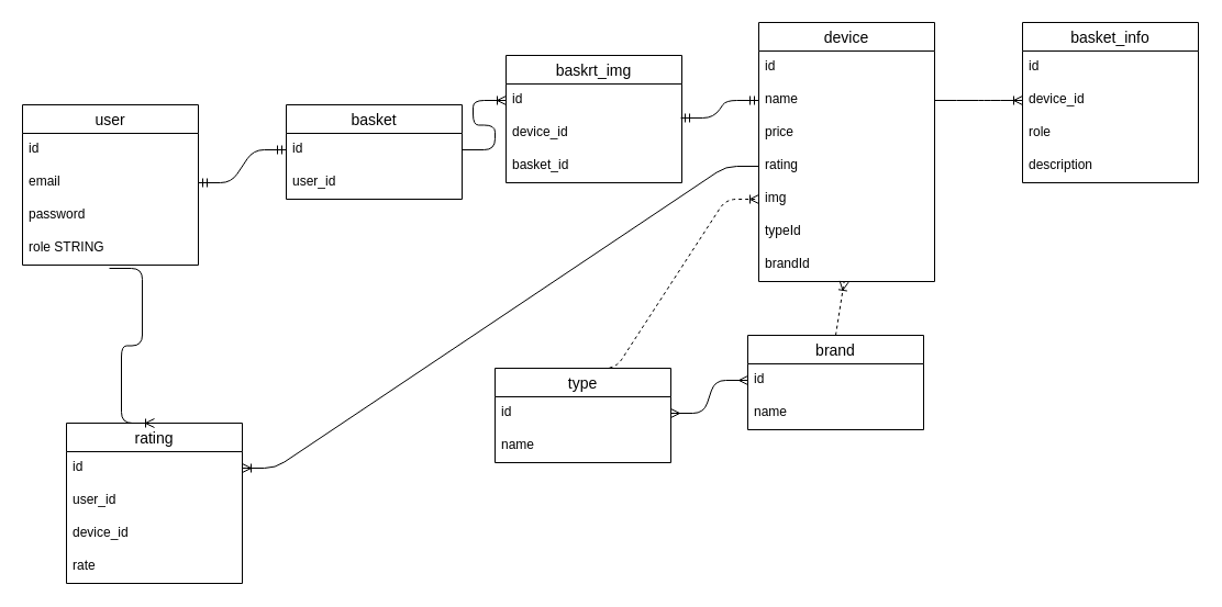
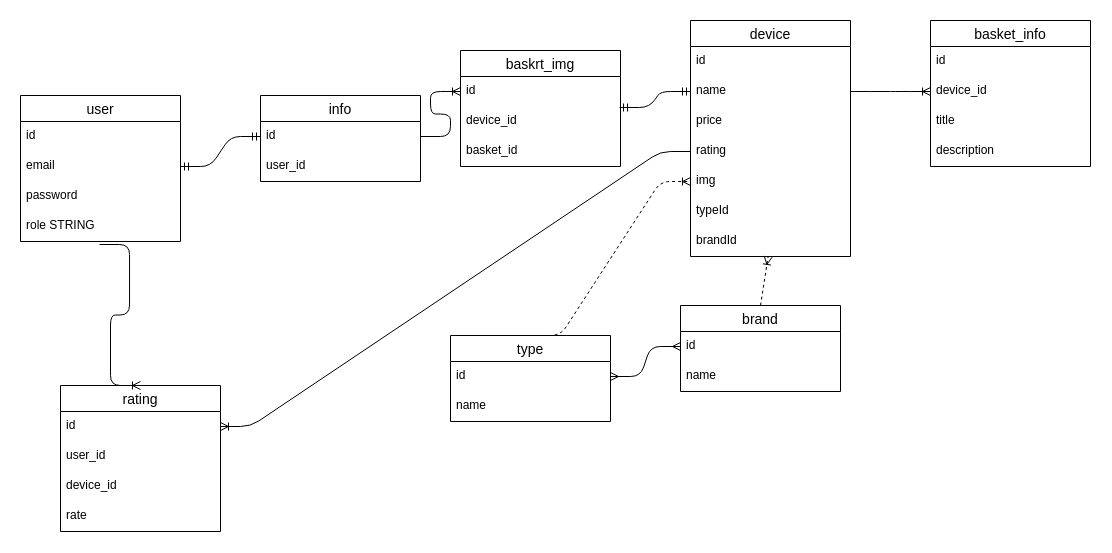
  <mxCell id="0" />
  <mxCell id="1" parent="0" />
  <mxCell id="2" value="user" style="swimlane;fontStyle=0;childLayout=stackLayout;horizontal=1;startSize=26;horizontalStack=0;resizeParent=1;resizeParentMax=0;resizeLast=0;collapsible=1;marginBottom=0;align=center;fontSize=14;" vertex="1" parent="1"><mxGeometry x="20" y="95" width="160" height="146" as="geometry" /></mxCell>
  <mxCell id="3" value="id" style="text;strokeColor=none;fillColor=none;spacingLeft=4;spacingRight=4;overflow=hidden;rotatable=0;points=[[0,0.5],[1,0.5]];portConstraint=eastwest;fontSize=12;" vertex="1" parent="2"><mxGeometry y="26" width="160" height="30" as="geometry" /></mxCell>
  <mxCell id="4" value="email" style="text;strokeColor=none;fillColor=none;spacingLeft=4;spacingRight=4;overflow=hidden;rotatable=0;points=[[0,0.5],[1,0.5]];portConstraint=eastwest;fontSize=12;" vertex="1" parent="2"><mxGeometry y="56" width="160" height="30" as="geometry" /></mxCell>
  <mxCell id="5" value="password" style="text;strokeColor=none;fillColor=none;spacingLeft=4;spacingRight=4;overflow=hidden;rotatable=0;points=[[0,0.5],[1,0.5]];portConstraint=eastwest;fontSize=12;" vertex="1" parent="2"><mxGeometry y="86" width="160" height="30" as="geometry" /></mxCell>
  <mxCell id="6" value="role STRING" style="text;strokeColor=none;fillColor=none;spacingLeft=4;spacingRight=4;overflow=hidden;rotatable=0;points=[[0,0.5],[1,0.5]];portConstraint=eastwest;fontSize=12;" vertex="1" parent="2"><mxGeometry y="116" width="160" height="30" as="geometry" /></mxCell>
- <mxCell id="7" value="basket" style="swimlane;fontStyle=0;childLayout=stackLayout;horizontal=1;startSize=26;horizontalStack=0;resizeParent=1;resizeParentMax=0;resizeLast=0;collapsible=1;marginBottom=0;align=center;fontSize=14;" vertex="1" parent="1"><mxGeometry x="260" y="95" width="160" height="86" as="geometry" /></mxCell>
+ <mxCell id="7" value="info" style="swimlane;fontStyle=0;childLayout=stackLayout;horizontal=1;startSize=26;horizontalStack=0;resizeParent=1;resizeParentMax=0;resizeLast=0;collapsible=1;marginBottom=0;align=center;fontSize=14;" vertex="1" parent="1"><mxGeometry x="260" y="95" width="160" height="86" as="geometry" /></mxCell>
  <mxCell id="8" value="id" style="text;strokeColor=none;fillColor=none;spacingLeft=4;spacingRight=4;overflow=hidden;rotatable=0;points=[[0,0.5],[1,0.5]];portConstraint=eastwest;fontSize=12;" vertex="1" parent="7"><mxGeometry y="26" width="160" height="30" as="geometry" /></mxCell>
  <mxCell id="9" value="user_id" style="text;strokeColor=none;fillColor=none;spacingLeft=4;spacingRight=4;overflow=hidden;rotatable=0;points=[[0,0.5],[1,0.5]];portConstraint=eastwest;fontSize=12;" vertex="1" parent="7"><mxGeometry y="56" width="160" height="30" as="geometry" /></mxCell>
  <mxCell id="10" value="" style="edgeStyle=entityRelationEdgeStyle;fontSize=12;html=1;endArrow=ERmandOne;startArrow=ERmandOne;exitX=1;exitY=0.5;exitDx=0;exitDy=0;entryX=0;entryY=0.5;entryDx=0;entryDy=0;" edge="1" parent="1" source="4" target="8"><mxGeometry width="100" height="100" relative="1" as="geometry"><mxPoint x="340" y="365" as="sourcePoint" /><mxPoint x="440" y="265" as="targetPoint" /></mxGeometry></mxCell>
  <mxCell id="11" value="device" style="swimlane;fontStyle=0;childLayout=stackLayout;horizontal=1;startSize=26;horizontalStack=0;resizeParent=1;resizeParentMax=0;resizeLast=0;collapsible=1;marginBottom=0;align=center;fontSize=14;" vertex="1" parent="1"><mxGeometry x="690" y="20" width="160" height="236" as="geometry" /></mxCell>
  <mxCell id="12" value="id" style="text;strokeColor=none;fillColor=none;spacingLeft=4;spacingRight=4;overflow=hidden;rotatable=0;points=[[0,0.5],[1,0.5]];portConstraint=eastwest;fontSize=12;" vertex="1" parent="11"><mxGeometry y="26" width="160" height="30" as="geometry" /></mxCell>
  <mxCell id="13" value="name" style="text;strokeColor=none;fillColor=none;spacingLeft=4;spacingRight=4;overflow=hidden;rotatable=0;points=[[0,0.5],[1,0.5]];portConstraint=eastwest;fontSize=12;" vertex="1" parent="11"><mxGeometry y="56" width="160" height="30" as="geometry" /></mxCell>
  <mxCell id="14" value="price" style="text;strokeColor=none;fillColor=none;spacingLeft=4;spacingRight=4;overflow=hidden;rotatable=0;points=[[0,0.5],[1,0.5]];portConstraint=eastwest;fontSize=12;" vertex="1" parent="11"><mxGeometry y="86" width="160" height="30" as="geometry" /></mxCell>
  <mxCell id="15" value="rating" style="text;strokeColor=none;fillColor=none;spacingLeft=4;spacingRight=4;overflow=hidden;rotatable=0;points=[[0,0.5],[1,0.5]];portConstraint=eastwest;fontSize=12;" vertex="1" parent="11"><mxGeometry y="116" width="160" height="30" as="geometry" /></mxCell>
  <mxCell id="16" value="img" style="text;strokeColor=none;fillColor=none;spacingLeft=4;spacingRight=4;overflow=hidden;rotatable=0;points=[[0,0.5],[1,0.5]];portConstraint=eastwest;fontSize=12;" vertex="1" parent="11"><mxGeometry y="146" width="160" height="30" as="geometry" /></mxCell>
  <mxCell id="17" value="typeId" style="text;strokeColor=none;fillColor=none;spacingLeft=4;spacingRight=4;overflow=hidden;rotatable=0;points=[[0,0.5],[1,0.5]];portConstraint=eastwest;fontSize=12;" vertex="1" parent="11"><mxGeometry y="176" width="160" height="30" as="geometry" /></mxCell>
  <mxCell id="18" value="brandId" style="text;strokeColor=none;fillColor=none;spacingLeft=4;spacingRight=4;overflow=hidden;rotatable=0;points=[[0,0.5],[1,0.5]];portConstraint=eastwest;fontSize=12;" vertex="1" parent="11"><mxGeometry y="206" width="160" height="30" as="geometry" /></mxCell>
  <mxCell id="19" value="type" style="swimlane;fontStyle=0;childLayout=stackLayout;horizontal=1;startSize=26;horizontalStack=0;resizeParent=1;resizeParentMax=0;resizeLast=0;collapsible=1;marginBottom=0;align=center;fontSize=14;" vertex="1" parent="1"><mxGeometry x="450" y="335" width="160" height="86" as="geometry" /></mxCell>
  <mxCell id="20" value="id" style="text;strokeColor=none;fillColor=none;spacingLeft=4;spacingRight=4;overflow=hidden;rotatable=0;points=[[0,0.5],[1,0.5]];portConstraint=eastwest;fontSize=12;" vertex="1" parent="19"><mxGeometry y="26" width="160" height="30" as="geometry" /></mxCell>
  <mxCell id="21" value="name" style="text;strokeColor=none;fillColor=none;spacingLeft=4;spacingRight=4;overflow=hidden;rotatable=0;points=[[0,0.5],[1,0.5]];portConstraint=eastwest;fontSize=12;" vertex="1" parent="19"><mxGeometry y="56" width="160" height="30" as="geometry" /></mxCell>
  <mxCell id="22" value="brand" style="swimlane;fontStyle=0;childLayout=stackLayout;horizontal=1;startSize=26;horizontalStack=0;resizeParent=1;resizeParentMax=0;resizeLast=0;collapsible=1;marginBottom=0;align=center;fontSize=14;" vertex="1" parent="1"><mxGeometry x="680" y="305" width="160" height="86" as="geometry" /></mxCell>
  <mxCell id="23" value="id" style="text;strokeColor=none;fillColor=none;spacingLeft=4;spacingRight=4;overflow=hidden;rotatable=0;points=[[0,0.5],[1,0.5]];portConstraint=eastwest;fontSize=12;" vertex="1" parent="22"><mxGeometry y="26" width="160" height="30" as="geometry" /></mxCell>
  <mxCell id="24" value="name" style="text;strokeColor=none;fillColor=none;spacingLeft=4;spacingRight=4;overflow=hidden;rotatable=0;points=[[0,0.5],[1,0.5]];portConstraint=eastwest;fontSize=12;" vertex="1" parent="22"><mxGeometry y="56" width="160" height="30" as="geometry" /></mxCell>
  <mxCell id="25" value="" style="edgeStyle=entityRelationEdgeStyle;fontSize=12;html=1;endArrow=ERoneToMany;exitX=0.5;exitY=0;exitDx=0;exitDy=0;entryX=0;entryY=0.5;entryDx=0;entryDy=0;dashed=1;" edge="1" parent="1" source="19" target="16"><mxGeometry width="100" height="100" relative="1" as="geometry"><mxPoint x="340" y="365" as="sourcePoint" /><mxPoint x="440" y="265" as="targetPoint" /></mxGeometry></mxCell>
  <mxCell id="26" value="" style="fontSize=12;html=1;endArrow=ERoneToMany;exitX=0.5;exitY=0;exitDx=0;exitDy=0;dashed=1;" edge="1" parent="1" source="22" target="18"><mxGeometry width="100" height="100" relative="1" as="geometry"><mxPoint x="340" y="365" as="sourcePoint" /><mxPoint x="440" y="265" as="targetPoint" /></mxGeometry></mxCell>
  <mxCell id="27" value="" style="edgeStyle=entityRelationEdgeStyle;fontSize=12;html=1;endArrow=ERmany;startArrow=ERmany;exitX=1;exitY=0.5;exitDx=0;exitDy=0;entryX=0;entryY=0.5;entryDx=0;entryDy=0;" edge="1" parent="1" source="20" target="23"><mxGeometry width="100" height="100" relative="1" as="geometry"><mxPoint x="340" y="365" as="sourcePoint" /><mxPoint x="440" y="265" as="targetPoint" /></mxGeometry></mxCell>
  <mxCell id="28" value="basket_info" style="swimlane;fontStyle=0;childLayout=stackLayout;horizontal=1;startSize=26;horizontalStack=0;resizeParent=1;resizeParentMax=0;resizeLast=0;collapsible=1;marginBottom=0;align=center;fontSize=14;" vertex="1" parent="1"><mxGeometry x="930" y="20" width="160" height="146" as="geometry" /></mxCell>
  <mxCell id="29" value="id" style="text;strokeColor=none;fillColor=none;spacingLeft=4;spacingRight=4;overflow=hidden;rotatable=0;points=[[0,0.5],[1,0.5]];portConstraint=eastwest;fontSize=12;" vertex="1" parent="28"><mxGeometry y="26" width="160" height="30" as="geometry" /></mxCell>
  <mxCell id="30" value="device_id" style="text;strokeColor=none;fillColor=none;spacingLeft=4;spacingRight=4;overflow=hidden;rotatable=0;points=[[0,0.5],[1,0.5]];portConstraint=eastwest;fontSize=12;" vertex="1" parent="28"><mxGeometry y="56" width="160" height="30" as="geometry" /></mxCell>
- <mxCell id="31" value="role" style="text;strokeColor=none;fillColor=none;spacingLeft=4;spacingRight=4;overflow=hidden;rotatable=0;points=[[0,0.5],[1,0.5]];portConstraint=eastwest;fontSize=12;" vertex="1" parent="28"><mxGeometry y="86" width="160" height="30" as="geometry" /></mxCell>
+ <mxCell id="31" value="title" style="text;strokeColor=none;fillColor=none;spacingLeft=4;spacingRight=4;overflow=hidden;rotatable=0;points=[[0,0.5],[1,0.5]];portConstraint=eastwest;fontSize=12;" vertex="1" parent="28"><mxGeometry y="86" width="160" height="30" as="geometry" /></mxCell>
  <mxCell id="32" value="description" style="text;strokeColor=none;fillColor=none;spacingLeft=4;spacingRight=4;overflow=hidden;rotatable=0;points=[[0,0.5],[1,0.5]];portConstraint=eastwest;fontSize=12;" vertex="1" parent="28"><mxGeometry y="116" width="160" height="30" as="geometry" /></mxCell>
  <mxCell id="33" value="" style="edgeStyle=entityRelationEdgeStyle;fontSize=12;html=1;endArrow=ERoneToMany;exitX=1;exitY=0.5;exitDx=0;exitDy=0;entryX=0;entryY=0.5;entryDx=0;entryDy=0;" edge="1" parent="1" source="13" target="30"><mxGeometry width="100" height="100" relative="1" as="geometry"><mxPoint x="340" y="365" as="sourcePoint" /><mxPoint x="440" y="265" as="targetPoint" /></mxGeometry></mxCell>
  <mxCell id="34" value="baskrt_img" style="swimlane;fontStyle=0;childLayout=stackLayout;horizontal=1;startSize=26;horizontalStack=0;resizeParent=1;resizeParentMax=0;resizeLast=0;collapsible=1;marginBottom=0;align=center;fontSize=14;" vertex="1" parent="1"><mxGeometry x="460" y="50" width="160" height="116" as="geometry" /></mxCell>
  <mxCell id="35" value="id" style="text;strokeColor=none;fillColor=none;spacingLeft=4;spacingRight=4;overflow=hidden;rotatable=0;points=[[0,0.5],[1,0.5]];portConstraint=eastwest;fontSize=12;" vertex="1" parent="34"><mxGeometry y="26" width="160" height="30" as="geometry" /></mxCell>
  <mxCell id="36" value="device_id" style="text;strokeColor=none;fillColor=none;spacingLeft=4;spacingRight=4;overflow=hidden;rotatable=0;points=[[0,0.5],[1,0.5]];portConstraint=eastwest;fontSize=12;" vertex="1" parent="34"><mxGeometry y="56" width="160" height="30" as="geometry" /></mxCell>
  <mxCell id="37" value="basket_id" style="text;strokeColor=none;fillColor=none;spacingLeft=4;spacingRight=4;overflow=hidden;rotatable=0;points=[[0,0.5],[1,0.5]];portConstraint=eastwest;fontSize=12;" vertex="1" parent="34"><mxGeometry y="86" width="160" height="30" as="geometry" /></mxCell>
  <mxCell id="38" value="" style="edgeStyle=entityRelationEdgeStyle;fontSize=12;html=1;endArrow=ERoneToMany;exitX=1;exitY=0.5;exitDx=0;exitDy=0;entryX=0;entryY=0.5;entryDx=0;entryDy=0;" edge="1" parent="1" source="8" target="35"><mxGeometry width="100" height="100" relative="1" as="geometry"><mxPoint x="340" y="365" as="sourcePoint" /><mxPoint x="440" y="265" as="targetPoint" /></mxGeometry></mxCell>
  <mxCell id="39" value="" style="edgeStyle=entityRelationEdgeStyle;fontSize=12;html=1;endArrow=ERmandOne;startArrow=ERmandOne;exitX=0.994;exitY=1.033;exitDx=0;exitDy=0;exitPerimeter=0;entryX=0;entryY=0.5;entryDx=0;entryDy=0;" edge="1" parent="1" source="35" target="13"><mxGeometry width="100" height="100" relative="1" as="geometry"><mxPoint x="340" y="365" as="sourcePoint" /><mxPoint x="440" y="265" as="targetPoint" /></mxGeometry></mxCell>
  <mxCell id="40" value="rating" style="swimlane;fontStyle=0;childLayout=stackLayout;horizontal=1;startSize=26;horizontalStack=0;resizeParent=1;resizeParentMax=0;resizeLast=0;collapsible=1;marginBottom=0;align=center;fontSize=14;" vertex="1" parent="1"><mxGeometry x="60" y="385" width="160" height="146" as="geometry" /></mxCell>
  <mxCell id="41" value="id" style="text;strokeColor=none;fillColor=none;spacingLeft=4;spacingRight=4;overflow=hidden;rotatable=0;points=[[0,0.5],[1,0.5]];portConstraint=eastwest;fontSize=12;" vertex="1" parent="40"><mxGeometry y="26" width="160" height="30" as="geometry" /></mxCell>
  <mxCell id="42" value="user_id" style="text;strokeColor=none;fillColor=none;spacingLeft=4;spacingRight=4;overflow=hidden;rotatable=0;points=[[0,0.5],[1,0.5]];portConstraint=eastwest;fontSize=12;" vertex="1" parent="40"><mxGeometry y="56" width="160" height="30" as="geometry" /></mxCell>
  <mxCell id="43" value="device_id" style="text;strokeColor=none;fillColor=none;spacingLeft=4;spacingRight=4;overflow=hidden;rotatable=0;points=[[0,0.5],[1,0.5]];portConstraint=eastwest;fontSize=12;" vertex="1" parent="40"><mxGeometry y="86" width="160" height="30" as="geometry" /></mxCell>
  <mxCell id="44" value="rate" style="text;strokeColor=none;fillColor=none;spacingLeft=4;spacingRight=4;overflow=hidden;rotatable=0;points=[[0,0.5],[1,0.5]];portConstraint=eastwest;fontSize=12;" vertex="1" parent="40"><mxGeometry y="116" width="160" height="30" as="geometry" /></mxCell>
  <mxCell id="45" value="" style="edgeStyle=entityRelationEdgeStyle;fontSize=12;html=1;endArrow=ERoneToMany;exitX=0.494;exitY=1.1;exitDx=0;exitDy=0;exitPerimeter=0;entryX=0.5;entryY=0;entryDx=0;entryDy=0;" edge="1" parent="1" source="6" target="40"><mxGeometry width="100" height="100" relative="1" as="geometry"><mxPoint x="340" y="365" as="sourcePoint" /><mxPoint x="440" y="265" as="targetPoint" /></mxGeometry></mxCell>
  <mxCell id="46" value="" style="edgeStyle=entityRelationEdgeStyle;fontSize=12;html=1;endArrow=ERoneToMany;exitX=0;exitY=0.5;exitDx=0;exitDy=0;entryX=1;entryY=0.5;entryDx=0;entryDy=0;" edge="1" parent="1" source="15" target="41"><mxGeometry width="100" height="100" relative="1" as="geometry"><mxPoint x="340" y="365" as="sourcePoint" /><mxPoint x="440" y="265" as="targetPoint" /></mxGeometry></mxCell>
